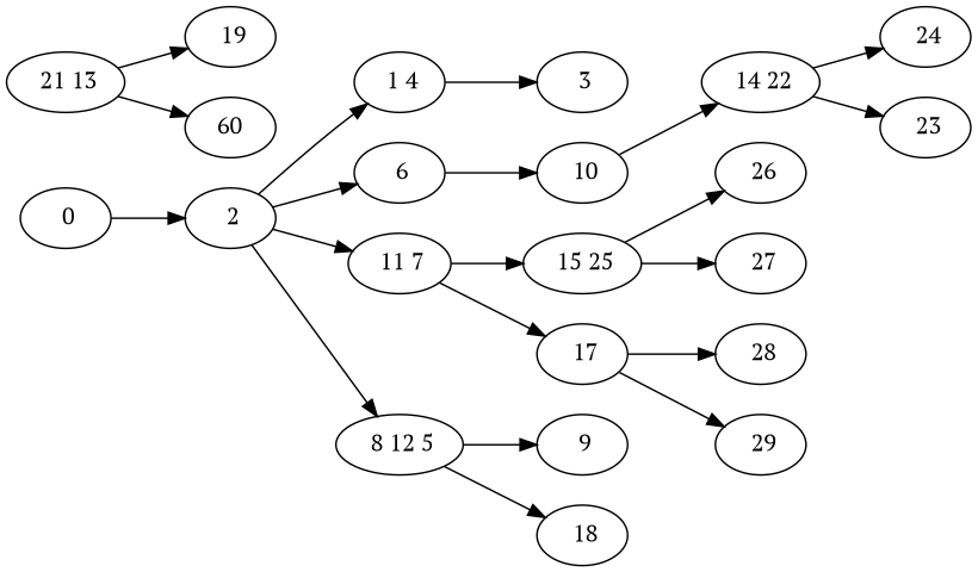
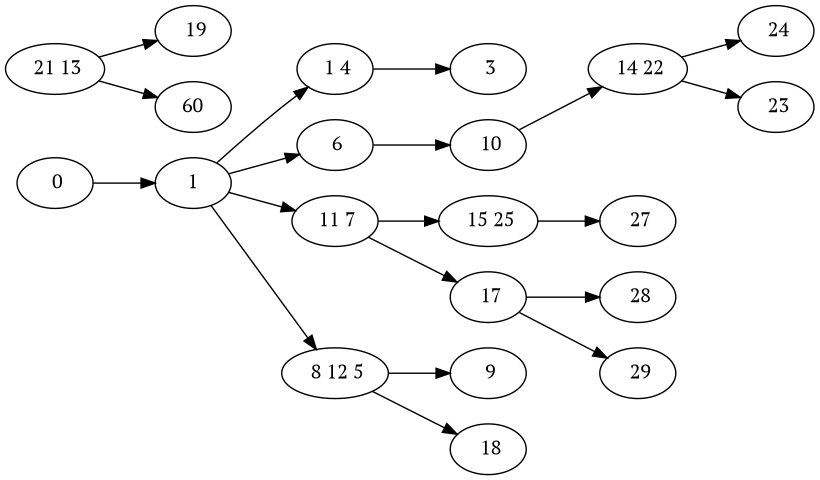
  digraph {
    fontname="PT Serif"
    rankdir=LR
    node [fontname="PT Serif"]
    edge [fontname="PT Serif"]
    " 0"
-   " 2"
+   " 2" [label=1]
    " 1 4"
    " 6"
    " 11 7"
    " 8 12 5"
    " 3"
    " 10"
    " 15 25"
    " 17"
    " 9"
    " 18"
    " 14 22"
-   " 26"
    " 27"
    " 28"
    " 29"
    " 24"
    " 23"
    " 21 13"
    " 19"
    n22 [label=60]
    " 0" -> " 2"
    " 2" -> " 1 4"
    " 2" -> " 6"
    " 2" -> " 11 7"
    " 2" -> " 8 12 5"
    " 1 4" -> " 3"
    " 6" -> " 10"
    " 11 7" -> " 15 25"
    " 11 7" -> " 17"
    " 8 12 5" -> " 9"
    " 8 12 5" -> " 18"
    " 10" -> " 14 22"
-   " 15 25" -> " 26"
    " 15 25" -> " 27"
    " 17" -> " 28"
    " 17" -> " 29"
    " 14 22" -> " 24"
    " 14 22" -> " 23"
    " 21 13" -> " 19"
    " 21 13" -> n22
  }
